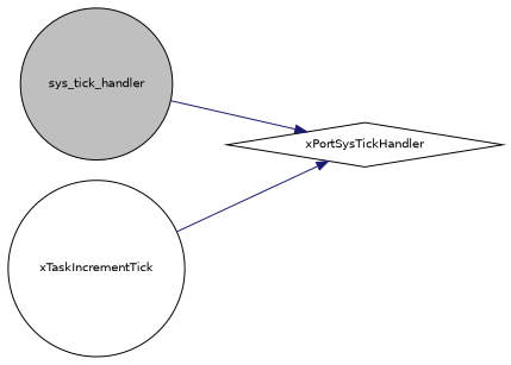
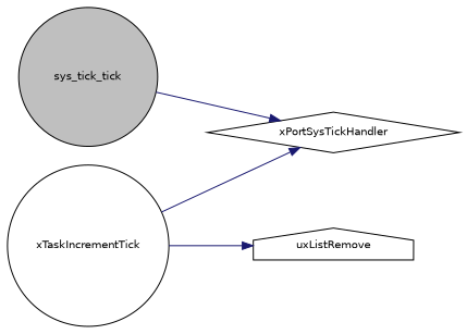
  digraph {
    rankdir=LR
    node [color=black fillcolor=white fontname=Helvetica fontsize=10 shape=circle style=filled]
    edge [color=midnightblue fontname=Helvetica fontsize=10 labelfontname=Helvetica labelfontsize=10 style=solid]
-   n1 [fillcolor=grey75 fontcolor=black height=0.2 label=sys_tick_handler width=0.4]
+   n1 [fillcolor=grey75 fontcolor=black height=0.2 label=sys_tick_tick width=0.4]
    n2 [height=0.2 label=xPortSysTickHandler shape=diamond width=0.4]
    n3 [height=0.2 label=xTaskIncrementTick width=0.4]
+   n4 [height=0.2 label=uxListRemove shape=house width=0.4]
    n1 -> n2
    n3 -> n2
+   n3 -> n4
  }
